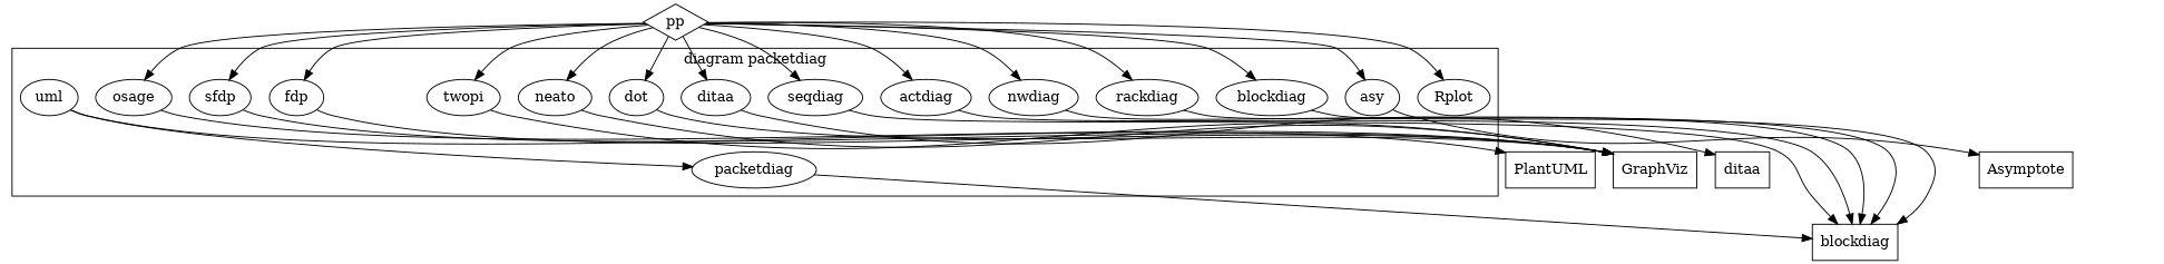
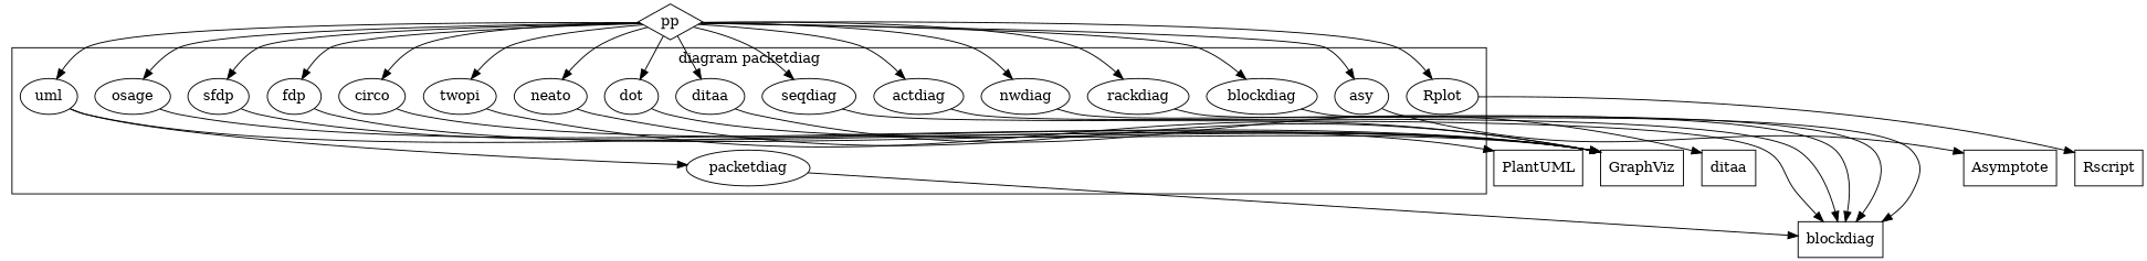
  digraph {
    rankdir=TB
    dot
    neato
    twopi
+   circo
    fdp
    sfdp
    osage
    uml
    ditaa
    blockdiag
    seqdiag
    actdiag
    nwdiag
    rackdiag
    packetdiag
    asy
    Rplot
    GraphViz [shape=box]
    PlantUML [shape=box]
    n20 [label=ditaa shape=box]
    n21 [label=blockdiag shape=box]
    Asymptote [shape=box]
+   Rscript [shape=box]
    n24 [label=pp shape=diamond]
    subgraph cluster_1 {
      label="diagram packetdiag"
      dot
      neato
      twopi
+     circo
      fdp
      sfdp
      osage
      uml
      ditaa
      blockdiag
      seqdiag
      actdiag
      nwdiag
      rackdiag
      packetdiag
      asy
      Rplot
    }
    dot -> GraphViz
    neato -> GraphViz
    twopi -> GraphViz
+   circo -> GraphViz
    fdp -> GraphViz
    sfdp -> GraphViz
    osage -> GraphViz
    uml -> packetdiag
    uml -> PlantUML
    ditaa -> n20
    blockdiag -> n21
    seqdiag -> n21
    actdiag -> n21
    nwdiag -> n21
    rackdiag -> n21
    packetdiag -> n21
    asy -> Asymptote
+   Rplot -> Rscript
    n24 -> dot
    n24 -> neato
    n24 -> twopi
+   n24 -> circo
    n24 -> fdp
    n24 -> sfdp
    n24 -> osage
+   n24 -> uml
    n24 -> ditaa
    n24 -> blockdiag
    n24 -> seqdiag
    n24 -> actdiag
    n24 -> nwdiag
    n24 -> rackdiag
    n24 -> asy
    n24 -> Rplot
  }
